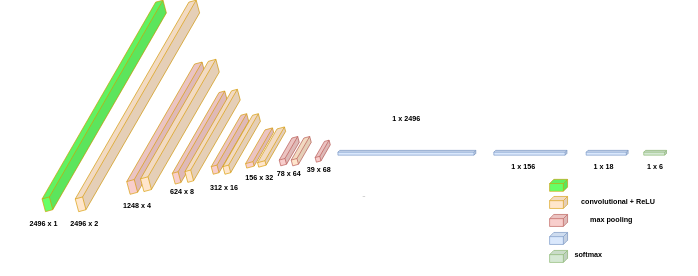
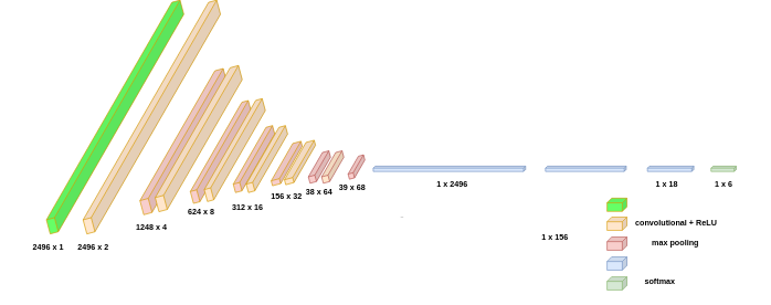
  <mxCell id="0" />
  <mxCell id="1" parent="0" />
  <mxCell id="2" value="" style="shape=cube;whiteSpace=wrap;html=1;boundedLbl=1;backgroundOutline=1;darkOpacity=0.05;darkOpacity2=0.1;size=160;direction=east;flipH=1;strokeColor=#d79b00;rotation=345;fillColor=#F8CECC;" parent="1" vertex="1"><mxGeometry x="187" y="111.13" width="173" height="182" as="geometry" /></mxCell>
  <mxCell id="3" value="" style="shape=cube;whiteSpace=wrap;html=1;boundedLbl=1;backgroundOutline=1;darkOpacity=0.05;darkOpacity2=0.1;size=110;direction=east;flipH=1;strokeColor=#d79b00;rotation=345;fillColor=#F8CECC;" parent="1" vertex="1"><mxGeometry x="270" y="153.44" width="120" height="128.56" as="geometry" /></mxCell>
  <mxCell id="4" value="" style="shape=cube;whiteSpace=wrap;html=1;boundedLbl=1;backgroundOutline=1;darkOpacity=0.05;darkOpacity2=0.1;size=70;direction=east;flipH=1;strokeColor=#d79b00;rotation=345;fillColor=#F8CECC;" parent="1" vertex="1"><mxGeometry x="340" y="186.88" width="80" height="83.12" as="geometry" /></mxCell>
  <mxCell id="5" value="" style="shape=cube;whiteSpace=wrap;html=1;boundedLbl=1;backgroundOutline=1;darkOpacity=0.05;darkOpacity2=0.1;size=46;direction=east;flipH=1;strokeColor=#d79b00;rotation=345;fillColor=#F8CECC;" parent="1" vertex="1"><mxGeometry x="400" y="208.29" width="58.82" height="53.71" as="geometry" /></mxCell>
  <mxCell id="6" value="" style="shape=cube;whiteSpace=wrap;html=1;boundedLbl=1;backgroundOutline=1;darkOpacity=0.05;darkOpacity2=0.1;size=22;direction=east;flipH=1;fillColor=#f8cecc;strokeColor=#b85450;rotation=345;" parent="1" vertex="1"><mxGeometry x="519.69" y="225.44" width="30" height="30" as="geometry" /></mxCell>
  <mxCell id="7" value="" style="shape=cube;whiteSpace=wrap;html=1;boundedLbl=1;backgroundOutline=1;darkOpacity=0.05;darkOpacity2=0.1;size=3;direction=east;flipH=1;fillColor=#dae8fc;strokeColor=#6c8ebf;" parent="1" vertex="1"><mxGeometry x="560" y="239.13" width="230" height="8" as="geometry" /></mxCell>
  <mxCell id="8" value="" style="shape=cube;whiteSpace=wrap;html=1;boundedLbl=1;backgroundOutline=1;darkOpacity=0.05;darkOpacity2=0.1;size=3;direction=east;flipH=1;fillColor=#dae8fc;strokeColor=#6c8ebf;" parent="1" vertex="1"><mxGeometry x="820" y="239.13" width="122" height="8" as="geometry" /></mxCell>
  <mxCell id="9" value="" style="shape=cube;whiteSpace=wrap;html=1;boundedLbl=1;backgroundOutline=1;darkOpacity=0.05;darkOpacity2=0.1;size=3;direction=east;flipH=1;fillColor=#dae8fc;strokeColor=#6c8ebf;" parent="1" vertex="1"><mxGeometry x="974" y="239.13" width="70" height="8" as="geometry" /></mxCell>
  <mxCell id="10" value="" style="shape=cube;whiteSpace=wrap;html=1;boundedLbl=1;backgroundOutline=1;darkOpacity=0.05;darkOpacity2=0.1;size=7;direction=east;flipH=1;fillColor=#ffe6cc;strokeColor=#d79b00;" parent="1" vertex="1"><mxGeometry x="913" y="316" width="30" height="20" as="geometry" /></mxCell>
  <mxCell id="11" value="" style="shape=cube;whiteSpace=wrap;html=1;boundedLbl=1;backgroundOutline=1;darkOpacity=0.05;darkOpacity2=0.1;size=7;direction=east;flipH=1;fillColor=#f8cecc;strokeColor=#b85450;" parent="1" vertex="1"><mxGeometry x="913" y="346" width="30" height="20" as="geometry" /></mxCell>
  <mxCell id="12" value="" style="shape=cube;whiteSpace=wrap;html=1;boundedLbl=1;backgroundOutline=1;darkOpacity=0.05;darkOpacity2=0.1;size=7;direction=east;flipH=1;fillColor=#dae8fc;strokeColor=#6c8ebf;" parent="1" vertex="1"><mxGeometry x="913" y="376" width="30" height="20" as="geometry" /></mxCell>
  <mxCell id="13" value="" style="shape=cube;whiteSpace=wrap;html=1;boundedLbl=1;backgroundOutline=1;darkOpacity=0.05;darkOpacity2=0.1;size=3;direction=east;flipH=1;fillColor=#d5e8d4;strokeColor=#82b366;" parent="1" vertex="1"><mxGeometry x="1070" y="239.13" width="38" height="8" as="geometry" /></mxCell>
  <mxCell id="14" value="" style="shape=cube;whiteSpace=wrap;html=1;boundedLbl=1;backgroundOutline=1;darkOpacity=0.05;darkOpacity2=0.1;size=7;direction=east;flipH=1;fillColor=#d5e8d4;strokeColor=#82b366;" parent="1" vertex="1"><mxGeometry x="913" y="406" width="30" height="20" as="geometry" /></mxCell>
  <mxCell id="15" value="2496 x 2" style="text;html=1;strokeColor=none;fillColor=none;align=center;verticalAlign=middle;whiteSpace=wrap;rounded=0;fontStyle=1" parent="1" vertex="1"><mxGeometry x="88" y="346" width="99" height="30" as="geometry" /></mxCell>
- <mxCell id="16" value="convolutional + ReLU" style="text;html=1;strokeColor=none;fillColor=none;align=left;verticalAlign=middle;whiteSpace=wrap;rounded=0;fontStyle=1" parent="1" vertex="1"><mxGeometry x="964" y="313.06" width="138" height="23.88" as="geometry" /></mxCell>
+ <mxCell id="16" value="convolutional + ReLU" style="text;html=1;strokeColor=none;fillColor=none;align=left;verticalAlign=middle;whiteSpace=wrap;rounded=0;fontStyle=1" parent="1" vertex="1"><mxGeometry x="954" y="313.06" width="138" height="23.88" as="geometry" /></mxCell>
  <mxCell id="17" value="max pooling" style="text;html=1;strokeColor=none;fillColor=none;align=left;verticalAlign=middle;whiteSpace=wrap;rounded=0;fontStyle=1" parent="1" vertex="1"><mxGeometry x="979" y="343.06" width="138" height="23.88" as="geometry" /></mxCell>
- <mxCell id="18" value="softmax" style="text;html=1;strokeColor=none;fillColor=none;align=left;verticalAlign=middle;whiteSpace=wrap;rounded=0;fontStyle=1" parent="1" vertex="1"><mxGeometry x="953" y="402.12" width="138" height="23.88" as="geometry" /></mxCell>
+ <mxCell id="18" value="softmax" style="text;html=1;strokeColor=none;fillColor=none;align=left;verticalAlign=middle;whiteSpace=wrap;rounded=0;fontStyle=1" parent="1" vertex="1"><mxGeometry x="968" y="402.12" width="138" height="23.88" as="geometry" /></mxCell>
  <mxCell id="19" value="" style="shape=cube;whiteSpace=wrap;html=1;boundedLbl=1;backgroundOutline=1;darkOpacity=0.05;darkOpacity2=0.1;size=30;direction=east;flipH=1;fillColor=#f8cecc;strokeColor=#b85450;rotation=345;" parent="1" vertex="1"><mxGeometry x="458.82" y="220.44" width="40" height="40" as="geometry" /></mxCell>
  <mxCell id="20" value="" style="shape=cube;whiteSpace=wrap;html=1;boundedLbl=1;backgroundOutline=1;darkOpacity=0.05;darkOpacity2=0.1;size=268;direction=east;flipH=1;strokeColor=#d79b00;fillColor=#66FF66;aspect=fixed;rotation=-15;" parent="1" vertex="1"><mxGeometry x="30" y="20" width="280.64" height="290" as="geometry" /></mxCell>
  <mxCell id="21" value="" style="shape=cube;whiteSpace=wrap;html=1;boundedLbl=1;backgroundOutline=1;darkOpacity=0.05;darkOpacity2=0.1;size=268;direction=east;flipH=1;strokeColor=#d79b00;aspect=fixed;fillColor=#FFE6CC;rotation=345;" parent="1" vertex="1"><mxGeometry x="85.36" y="20" width="280.64" height="290" as="geometry" /></mxCell>
  <mxCell id="22" value="" style="shape=cube;whiteSpace=wrap;html=1;boundedLbl=1;backgroundOutline=1;darkOpacity=0.05;darkOpacity2=0.1;size=160;direction=east;flipH=1;fillColor=#ffe6cc;strokeColor=#d79b00;rotation=345;" parent="1" vertex="1"><mxGeometry x="210" y="106.56" width="173" height="182" as="geometry" /></mxCell>
  <mxCell id="23" value="" style="shape=cube;whiteSpace=wrap;html=1;boundedLbl=1;backgroundOutline=1;darkOpacity=0.05;darkOpacity2=0.1;size=110;direction=east;flipH=1;fillColor=#ffe6cc;strokeColor=#d79b00;rotation=345;" parent="1" vertex="1"><mxGeometry x="291" y="150.56" width="120" height="128.56" as="geometry" /></mxCell>
  <mxCell id="24" value="" style="shape=cube;whiteSpace=wrap;html=1;boundedLbl=1;backgroundOutline=1;darkOpacity=0.05;darkOpacity2=0.1;size=70;direction=east;flipH=1;fillColor=#ffe6cc;strokeColor=#d79b00;rotation=345;" parent="1" vertex="1"><mxGeometry x="359.5" y="186.88" width="80" height="83.12" as="geometry" /></mxCell>
  <mxCell id="25" value="" style="shape=cube;whiteSpace=wrap;html=1;boundedLbl=1;backgroundOutline=1;darkOpacity=0.05;darkOpacity2=0.1;size=46;direction=east;flipH=1;fillColor=#ffe6cc;strokeColor=#d79b00;rotation=345;" parent="1" vertex="1"><mxGeometry x="420" y="206.73" width="58.82" height="53.71" as="geometry" /></mxCell>
  <mxCell id="26" value="" style="shape=cube;whiteSpace=wrap;html=1;boundedLbl=1;backgroundOutline=1;darkOpacity=0.05;darkOpacity2=0.1;size=30;direction=east;flipH=1;strokeColor=#b85450;rotation=345;fillColor=#FFE6CC;" parent="1" vertex="1"><mxGeometry x="478.82" y="220.44" width="40" height="40" as="geometry" /></mxCell>
  <mxCell id="27" value="1248 x 4" style="text;html=1;strokeColor=none;fillColor=none;align=center;verticalAlign=middle;whiteSpace=wrap;rounded=0;fontStyle=1" parent="1" vertex="1"><mxGeometry x="176.18" y="316" width="99" height="30" as="geometry" /></mxCell>
  <mxCell id="28" value="624 x 8" style="text;html=1;strokeColor=none;fillColor=none;align=center;verticalAlign=middle;whiteSpace=wrap;rounded=0;fontStyle=1" parent="1" vertex="1"><mxGeometry x="251" y="293.13" width="99" height="30" as="geometry" /></mxCell>
  <mxCell id="29" value="312 x 16" style="text;html=1;strokeColor=none;fillColor=none;align=center;verticalAlign=middle;whiteSpace=wrap;rounded=0;fontStyle=1" parent="1" vertex="1"><mxGeometry x="321" y="286" width="99" height="30" as="geometry" /></mxCell>
  <mxCell id="30" value="156 x 32" style="text;html=1;strokeColor=none;fillColor=none;align=center;verticalAlign=middle;whiteSpace=wrap;rounded=0;fontStyle=1" parent="1" vertex="1"><mxGeometry x="379.82" y="270" width="99" height="30" as="geometry" /></mxCell>
- <mxCell id="31" value="78 x 64" style="text;html=1;strokeColor=none;fillColor=none;align=center;verticalAlign=middle;whiteSpace=wrap;rounded=0;fontStyle=1" parent="1" vertex="1"><mxGeometry x="429.32" y="263.13" width="99" height="30" as="geometry" /></mxCell>
+ <mxCell id="31" value="38 x 64" style="text;html=1;strokeColor=none;fillColor=none;align=center;verticalAlign=middle;whiteSpace=wrap;rounded=0;fontStyle=1" parent="1" vertex="1"><mxGeometry x="429.32" y="263.13" width="99" height="30" as="geometry" /></mxCell>
  <mxCell id="32" value="FFE6CC" style="text;whiteSpace=wrap;html=1;fontSize=1;" parent="1" vertex="1"><mxGeometry x="600" y="310" width="30" height="20" as="geometry" /></mxCell>
  <mxCell id="33" value="39 x 68" style="text;html=1;strokeColor=none;fillColor=none;align=center;verticalAlign=middle;whiteSpace=wrap;rounded=0;fontStyle=1" parent="1" vertex="1"><mxGeometry x="478.82" y="257.44" width="99" height="30" as="geometry" /></mxCell>
- <mxCell id="34" value="1 x 2496" style="text;html=1;strokeColor=none;fillColor=none;align=center;verticalAlign=middle;whiteSpace=wrap;rounded=0;fontStyle=1" parent="1" vertex="1"><mxGeometry x="625" y="175.44" width="99" height="24" as="geometry" /></mxCell>
- <mxCell id="35" value="1 x 156" style="text;html=1;strokeColor=none;fillColor=none;align=center;verticalAlign=middle;whiteSpace=wrap;rounded=0;fontStyle=1" parent="1" vertex="1"><mxGeometry x="820" y="255.12" width="99" height="24" as="geometry" /></mxCell>
+ <mxCell id="34" value="1 x 2496" style="text;html=1;strokeColor=none;fillColor=none;align=center;verticalAlign=middle;whiteSpace=wrap;rounded=0;fontStyle=1" parent="1" vertex="1"><mxGeometry x="630" y="255.44" width="99" height="24" as="geometry" /></mxCell>
+ <mxCell id="35" value="1 x 156" style="text;html=1;strokeColor=none;fillColor=none;align=center;verticalAlign=middle;whiteSpace=wrap;rounded=0;fontStyle=1" parent="1" vertex="1"><mxGeometry x="785" y="335.12" width="99" height="24" as="geometry" /></mxCell>
  <mxCell id="36" value="1 x 18" style="text;html=1;strokeColor=none;fillColor=none;align=center;verticalAlign=middle;whiteSpace=wrap;rounded=0;fontStyle=1" parent="1" vertex="1"><mxGeometry x="954" y="255.12" width="99" height="24" as="geometry" /></mxCell>
  <mxCell id="37" value="1 x 6" style="text;html=1;strokeColor=none;fillColor=none;align=center;verticalAlign=middle;whiteSpace=wrap;rounded=0;fontStyle=1" parent="1" vertex="1"><mxGeometry x="1039.5" y="255.12" width="99" height="24" as="geometry" /></mxCell>
  <mxCell id="38" value="2496 x 1" style="text;html=1;strokeColor=none;fillColor=none;align=center;verticalAlign=middle;whiteSpace=wrap;rounded=0;fontStyle=1" parent="1" vertex="1"><mxGeometry x="20" y="346" width="99" height="30" as="geometry" /></mxCell>
  <mxCell id="39" value="" style="shape=cube;whiteSpace=wrap;html=1;boundedLbl=1;backgroundOutline=1;darkOpacity=0.05;darkOpacity2=0.1;size=7;direction=east;flipH=1;strokeColor=#d79b00;fillColor=#66FF66;" parent="1" vertex="1"><mxGeometry x="913" y="287.44" width="30" height="20" as="geometry" /></mxCell>
